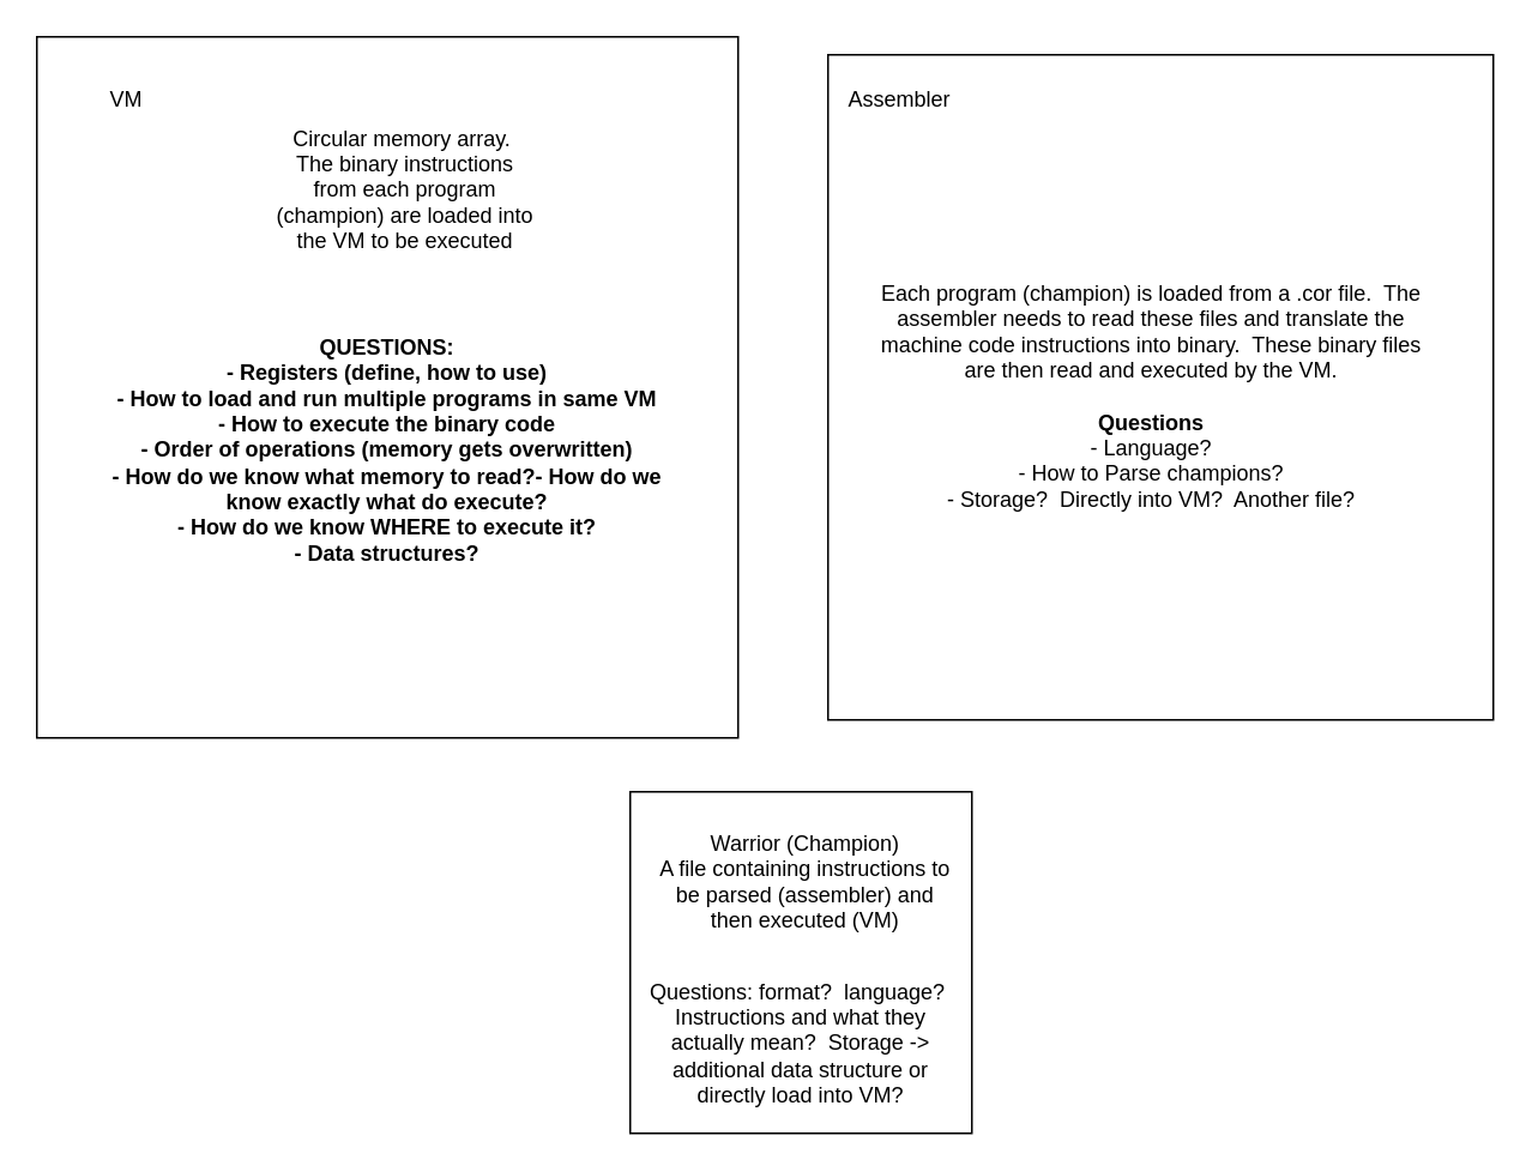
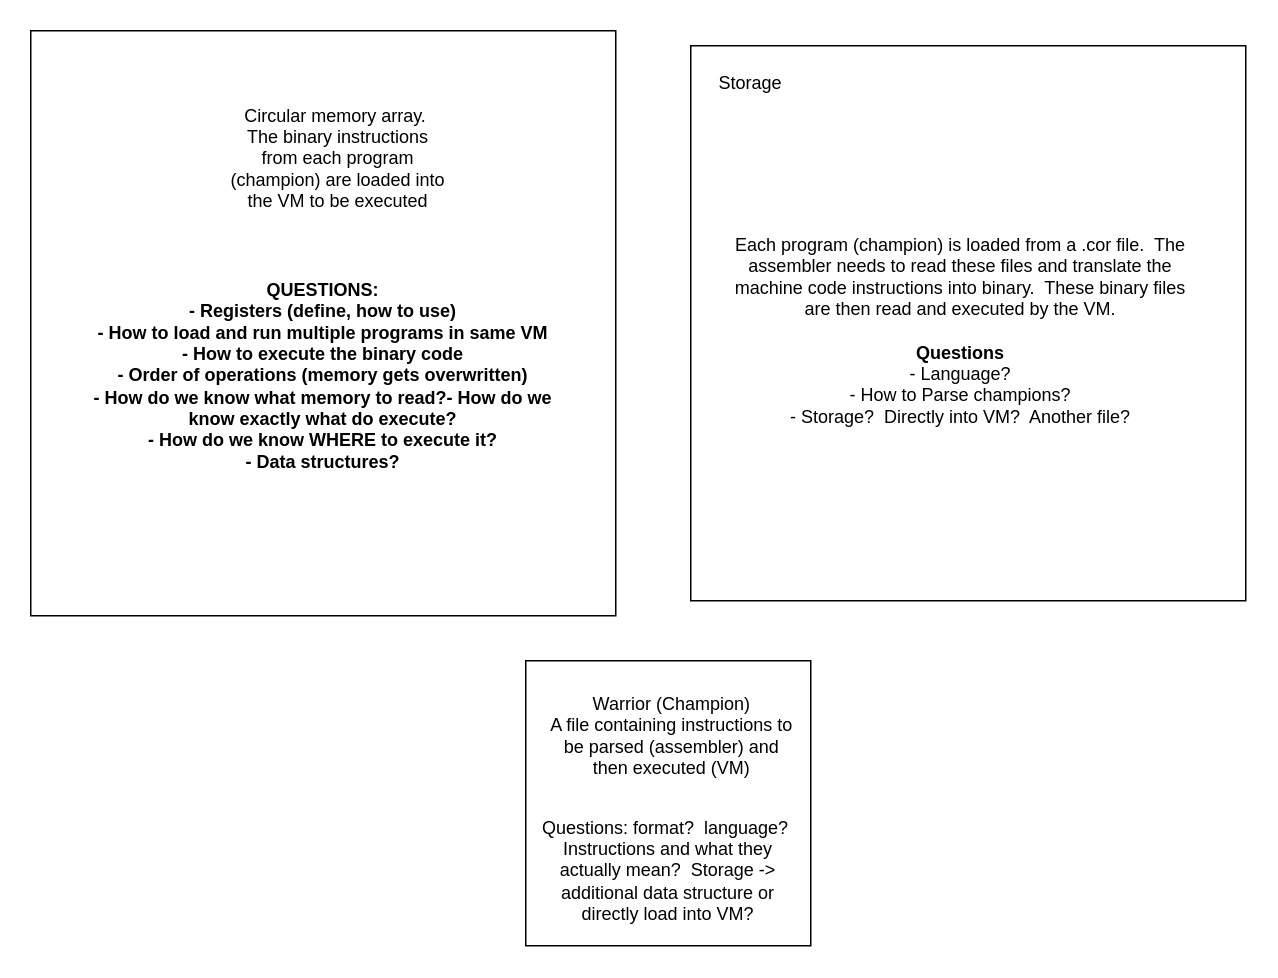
  <mxCell id="0" />
  <mxCell id="1" parent="0" />
  <mxCell id="2" value="" style="whiteSpace=wrap;html=1;aspect=fixed;" vertex="1" parent="1"><mxGeometry x="20" y="20" width="390" height="390" as="geometry" /></mxCell>
- <mxCell id="3" value="VM" style="text;strokeColor=none;align=center;fillColor=none;html=1;verticalAlign=middle;whiteSpace=wrap;rounded=0;" vertex="1" parent="1"><mxGeometry x="40" y="40" width="60" height="30" as="geometry" /></mxCell>
  <mxCell id="4" value="Circular memory array.&amp;nbsp; The binary instructions from each program (champion) are loaded into the VM to be executed" style="text;strokeColor=none;align=center;fillColor=none;html=1;verticalAlign=middle;whiteSpace=wrap;rounded=0;" vertex="1" parent="1"><mxGeometry x="150" y="60" width="150" height="90" as="geometry" /></mxCell>
  <mxCell id="5" value="&lt;b&gt;QUESTIONS:&lt;br&gt;- Registers (define, how to use)&lt;br&gt;- How to load and run multiple programs in same VM&lt;br&gt;- How to execute the binary code&lt;br&gt;- Order of operations (memory gets overwritten)&lt;br&gt;- How do we know what memory to read?- How do we know exactly what do execute?&lt;br&gt;- How do we know WHERE to execute it?&lt;br&gt;- Data structures?&lt;br&gt;&lt;/b&gt;" style="text;strokeColor=none;align=center;fillColor=none;html=1;verticalAlign=middle;whiteSpace=wrap;rounded=0;" vertex="1" parent="1"><mxGeometry x="60" y="150" width="310" height="200" as="geometry" /></mxCell>
  <mxCell id="6" value="" style="whiteSpace=wrap;html=1;aspect=fixed;" vertex="1" parent="1"><mxGeometry x="460" y="30" width="370" height="370" as="geometry" /></mxCell>
- <mxCell id="7" value="Assembler" style="text;strokeColor=none;align=center;fillColor=none;html=1;verticalAlign=middle;whiteSpace=wrap;rounded=0;" vertex="1" parent="1"><mxGeometry x="470" y="40" width="60" height="30" as="geometry" /></mxCell>
+ <mxCell id="7" value="Storage" style="text;strokeColor=none;align=center;fillColor=none;html=1;verticalAlign=middle;whiteSpace=wrap;rounded=0;" vertex="1" parent="1"><mxGeometry x="470" y="40" width="60" height="30" as="geometry" /></mxCell>
  <mxCell id="8" value="Each program (champion) is loaded from a .cor file.&amp;nbsp; The assembler needs to read these files and translate the machine code instructions into binary.&amp;nbsp; These binary files are then read and executed by the VM.&lt;br&gt;&lt;br&gt;&lt;b&gt;Questions&lt;br&gt;&lt;/b&gt;- Language?&lt;br&gt;- How to Parse champions?&lt;br&gt;- Storage?&amp;nbsp; Directly into VM?&amp;nbsp; Another file?" style="text;strokeColor=none;align=center;fillColor=none;html=1;verticalAlign=middle;whiteSpace=wrap;rounded=0;" vertex="1" parent="1"><mxGeometry x="480" y="80" width="320" height="280" as="geometry" /></mxCell>
  <mxCell id="9" value="" style="whiteSpace=wrap;html=1;aspect=fixed;" vertex="1" parent="1"><mxGeometry x="350" y="440" width="190" height="190" as="geometry" /></mxCell>
  <mxCell id="10" value="Warrior (Champion)&lt;div&gt;A file containing instructions to be parsed (assembler) and then executed (VM)&lt;/div&gt;" style="text;strokeColor=none;align=center;fillColor=none;html=1;verticalAlign=middle;whiteSpace=wrap;rounded=0;" vertex="1" parent="1"><mxGeometry x="365" y="450" width="165" height="80" as="geometry" /></mxCell>
  <mxCell id="11" value="Questions: format?&amp;nbsp; language?&amp;nbsp; Instructions and what they actually mean?&amp;nbsp; Storage -&amp;gt; additional data structure or directly load into VM?" style="text;strokeColor=none;align=center;fillColor=none;html=1;verticalAlign=middle;whiteSpace=wrap;rounded=0;" vertex="1" parent="1"><mxGeometry x="360" y="540" width="170" height="80" as="geometry" /></mxCell>
